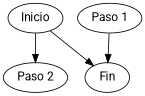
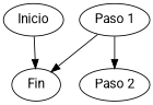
  digraph {
    fontname=Roboto
    node [fontname=Roboto]
    edge [fontname=Roboto]
    n1 [label=Inicio]
    n2 [label="Paso 2"]
    n3 [label=Fin]
    n4 [label="Paso 1"]
-   n1 -> n2
+   n4 -> n2
    n1 -> n3
    n4 -> n3
  }
